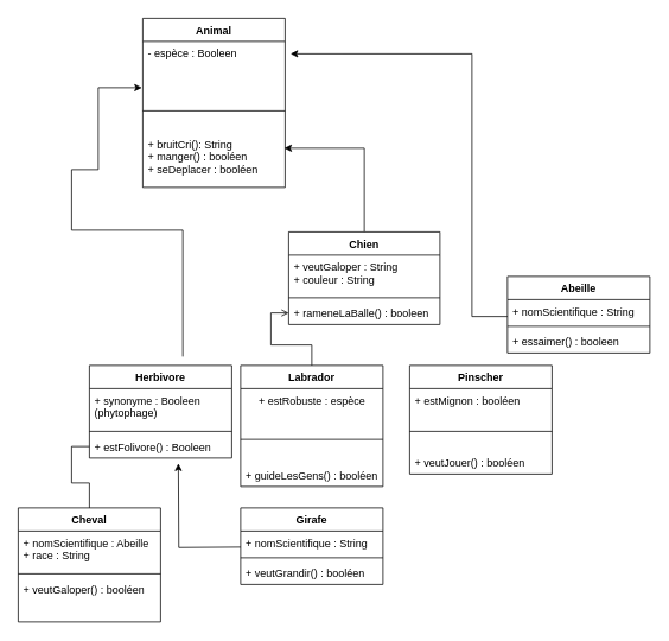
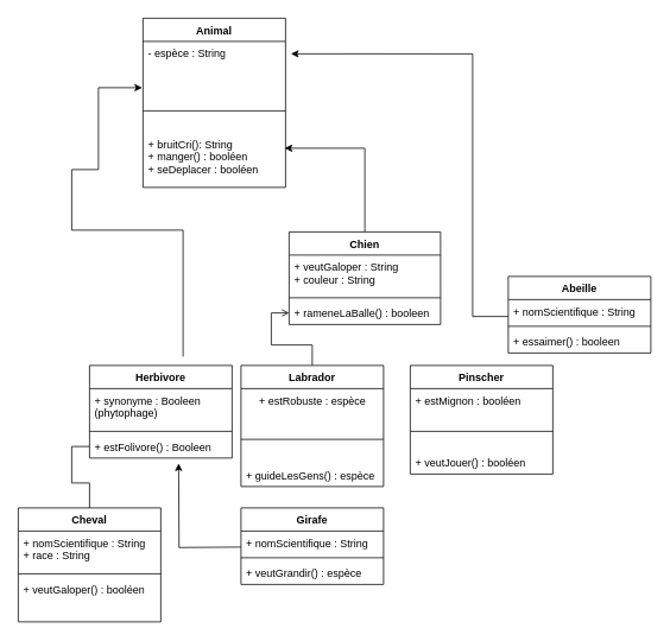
  <mxCell id="0" />
  <mxCell id="1" parent="0" />
  <mxCell id="2" style="edgeStyle=orthogonalEdgeStyle;rounded=0;orthogonalLoop=1;jettySize=auto;html=1;exitX=0.5;exitY=0;exitDx=0;exitDy=0;" parent="1" edge="1"><mxGeometry relative="1" as="geometry"><mxPoint x="200" y="520" as="targetPoint" /><mxPoint x="270" y="614" as="sourcePoint" /></mxGeometry></mxCell>
  <mxCell id="3" style="edgeStyle=orthogonalEdgeStyle;rounded=0;orthogonalLoop=1;jettySize=auto;html=1;exitX=0.5;exitY=0;exitDx=0;exitDy=0;entryX=-0.006;entryY=0.963;entryDx=0;entryDy=0;entryPerimeter=0;" parent="1" target="6" edge="1"><mxGeometry relative="1" as="geometry"><mxPoint x="205" y="400" as="sourcePoint" /><mxPoint x="180" y="190" as="targetPoint" /><Array as="points"><mxPoint x="205" y="258" /><mxPoint x="80" y="258" /><mxPoint x="80" y="190" /><mxPoint x="110" y="190" /><mxPoint x="110" y="98" /></Array></mxGeometry></mxCell>
  <mxCell id="4" style="edgeStyle=orthogonalEdgeStyle;rounded=0;orthogonalLoop=1;jettySize=auto;html=1;entryX=1.038;entryY=0.259;entryDx=0;entryDy=0;entryPerimeter=0;" parent="1" target="6" edge="1"><mxGeometry relative="1" as="geometry"><mxPoint x="570" y="355" as="sourcePoint" /><mxPoint x="474" y="115" as="targetPoint" /><Array as="points"><mxPoint x="530" y="355" /><mxPoint x="530" y="60" /></Array></mxGeometry></mxCell>
  <mxCell id="5" value="Animal" style="swimlane;fontStyle=1;align=center;verticalAlign=top;childLayout=stackLayout;horizontal=1;startSize=26;horizontalStack=0;resizeParent=1;resizeParentMax=0;resizeLast=0;collapsible=1;marginBottom=0;whiteSpace=wrap;html=1;" vertex="1" parent="1"><mxGeometry x="160" y="20" width="160" height="190" as="geometry" /></mxCell>
- <mxCell id="6" value="- espèce : Booleen&lt;br&gt;&lt;br&gt;" style="text;strokeColor=none;fillColor=none;align=left;verticalAlign=top;spacingLeft=4;spacingRight=4;overflow=hidden;rotatable=0;points=[[0,0.5],[1,0.5]];portConstraint=eastwest;whiteSpace=wrap;html=1;" vertex="1" parent="5"><mxGeometry y="26" width="160" height="54" as="geometry" /></mxCell>
+ <mxCell id="6" value="- espèce : String&lt;br&gt;&lt;br&gt;" style="text;strokeColor=none;fillColor=none;align=left;verticalAlign=top;spacingLeft=4;spacingRight=4;overflow=hidden;rotatable=0;points=[[0,0.5],[1,0.5]];portConstraint=eastwest;whiteSpace=wrap;html=1;" vertex="1" parent="5"><mxGeometry y="26" width="160" height="54" as="geometry" /></mxCell>
  <mxCell id="7" value="" style="line;strokeWidth=1;fillColor=none;align=left;verticalAlign=middle;spacingTop=-1;spacingLeft=3;spacingRight=3;rotatable=0;labelPosition=right;points=[];portConstraint=eastwest;strokeColor=inherit;" vertex="1" parent="5"><mxGeometry y="80" width="160" height="48" as="geometry" /></mxCell>
  <mxCell id="8" value="+ bruitCri(): String&lt;br&gt;+ manger() : booléen&lt;br&gt;+ seDeplacer : booléen" style="text;strokeColor=none;fillColor=none;align=left;verticalAlign=top;spacingLeft=4;spacingRight=4;overflow=hidden;rotatable=0;points=[[0,0.5],[1,0.5]];portConstraint=eastwest;whiteSpace=wrap;html=1;" vertex="1" parent="5"><mxGeometry y="128" width="160" height="62" as="geometry" /></mxCell>
  <mxCell id="9" style="edgeStyle=orthogonalEdgeStyle;rounded=0;orthogonalLoop=1;jettySize=auto;html=1;entryX=0.994;entryY=0.29;entryDx=0;entryDy=0;entryPerimeter=0;" edge="1" parent="1" source="10" target="8"><mxGeometry relative="1" as="geometry" /></mxCell>
  <mxCell id="10" value="Chien" style="swimlane;fontStyle=1;align=center;verticalAlign=top;childLayout=stackLayout;horizontal=1;startSize=26;horizontalStack=0;resizeParent=1;resizeParentMax=0;resizeLast=0;collapsible=1;marginBottom=0;whiteSpace=wrap;html=1;" vertex="1" parent="1"><mxGeometry x="324" y="260" width="170" height="104" as="geometry" /></mxCell>
  <mxCell id="11" value="+ veutGaloper : String&lt;br&gt;+ couleur : String" style="text;strokeColor=none;fillColor=none;align=left;verticalAlign=top;spacingLeft=4;spacingRight=4;overflow=hidden;rotatable=0;points=[[0,0.5],[1,0.5]];portConstraint=eastwest;whiteSpace=wrap;html=1;" vertex="1" parent="10"><mxGeometry y="26" width="170" height="44" as="geometry" /></mxCell>
  <mxCell id="12" value="" style="line;strokeWidth=1;fillColor=none;align=left;verticalAlign=middle;spacingTop=-1;spacingLeft=3;spacingRight=3;rotatable=0;labelPosition=right;points=[];portConstraint=eastwest;strokeColor=inherit;" vertex="1" parent="10"><mxGeometry y="70" width="170" height="8" as="geometry" /></mxCell>
  <mxCell id="13" value="+ rameneLaBalle() : booleen" style="text;strokeColor=none;fillColor=none;align=left;verticalAlign=top;spacingLeft=4;spacingRight=4;overflow=hidden;rotatable=0;points=[[0,0.5],[1,0.5]];portConstraint=eastwest;whiteSpace=wrap;html=1;" vertex="1" parent="10"><mxGeometry y="78" width="170" height="26" as="geometry" /></mxCell>
  <mxCell id="14" value="Abeille" style="swimlane;fontStyle=1;align=center;verticalAlign=top;childLayout=stackLayout;horizontal=1;startSize=26;horizontalStack=0;resizeParent=1;resizeParentMax=0;resizeLast=0;collapsible=1;marginBottom=0;whiteSpace=wrap;html=1;" vertex="1" parent="1"><mxGeometry x="570" y="310" width="160" height="86" as="geometry" /></mxCell>
  <mxCell id="15" value="+ nomScientifique : String" style="text;strokeColor=none;fillColor=none;align=left;verticalAlign=top;spacingLeft=4;spacingRight=4;overflow=hidden;rotatable=0;points=[[0,0.5],[1,0.5]];portConstraint=eastwest;whiteSpace=wrap;html=1;" vertex="1" parent="14"><mxGeometry y="26" width="160" height="26" as="geometry" /></mxCell>
  <mxCell id="16" value="" style="line;strokeWidth=1;fillColor=none;align=left;verticalAlign=middle;spacingTop=-1;spacingLeft=3;spacingRight=3;rotatable=0;labelPosition=right;points=[];portConstraint=eastwest;strokeColor=inherit;" vertex="1" parent="14"><mxGeometry y="52" width="160" height="8" as="geometry" /></mxCell>
  <mxCell id="17" value="+ essaimer() : booleen" style="text;strokeColor=none;fillColor=none;align=left;verticalAlign=top;spacingLeft=4;spacingRight=4;overflow=hidden;rotatable=0;points=[[0,0.5],[1,0.5]];portConstraint=eastwest;whiteSpace=wrap;html=1;" vertex="1" parent="14"><mxGeometry y="60" width="160" height="26" as="geometry" /></mxCell>
  <mxCell id="18" style="edgeStyle=orthogonalEdgeStyle;rounded=0;orthogonalLoop=1;jettySize=auto;html=1;entryX=0;entryY=0.5;entryDx=0;entryDy=0;endArrow=open;" edge="1" parent="1" source="19" target="13"><mxGeometry relative="1" as="geometry" /></mxCell>
  <mxCell id="19" value="Labrador" style="swimlane;fontStyle=1;align=center;verticalAlign=top;childLayout=stackLayout;horizontal=1;startSize=26;horizontalStack=0;resizeParent=1;resizeParentMax=0;resizeLast=0;collapsible=1;marginBottom=0;whiteSpace=wrap;html=1;" vertex="1" parent="1"><mxGeometry x="270" y="410" width="160" height="136" as="geometry" /></mxCell>
  <mxCell id="20" value="+ estRobuste : espèce" style="text;html=1;align=center;verticalAlign=middle;resizable=0;points=[];autosize=1;strokeColor=none;fillColor=none;" vertex="1" parent="19"><mxGeometry y="26" width="160" height="30" as="geometry" /></mxCell>
  <mxCell id="21" value="" style="line;strokeWidth=1;fillColor=none;align=left;verticalAlign=middle;spacingTop=-1;spacingLeft=3;spacingRight=3;rotatable=0;labelPosition=right;points=[];portConstraint=eastwest;strokeColor=inherit;" vertex="1" parent="19"><mxGeometry y="56" width="160" height="54" as="geometry" /></mxCell>
- <mxCell id="22" value="+ guideLesGens() : booléen" style="text;strokeColor=none;fillColor=none;align=left;verticalAlign=top;spacingLeft=4;spacingRight=4;overflow=hidden;rotatable=0;points=[[0,0.5],[1,0.5]];portConstraint=eastwest;whiteSpace=wrap;html=1;" vertex="1" parent="19"><mxGeometry y="110" width="160" height="26" as="geometry" /></mxCell>
+ <mxCell id="22" value="+ guideLesGens() : espèce" style="text;strokeColor=none;fillColor=none;align=left;verticalAlign=top;spacingLeft=4;spacingRight=4;overflow=hidden;rotatable=0;points=[[0,0.5],[1,0.5]];portConstraint=eastwest;whiteSpace=wrap;html=1;" vertex="1" parent="19"><mxGeometry y="110" width="160" height="26" as="geometry" /></mxCell>
  <mxCell id="23" value="Pinscher" style="swimlane;fontStyle=1;align=center;verticalAlign=top;childLayout=stackLayout;horizontal=1;startSize=26;horizontalStack=0;resizeParent=1;resizeParentMax=0;resizeLast=0;collapsible=1;marginBottom=0;whiteSpace=wrap;html=1;" vertex="1" parent="1"><mxGeometry x="460" y="410" width="160" height="122" as="geometry" /></mxCell>
  <mxCell id="24" value="+ estMignon : booléen" style="text;strokeColor=none;fillColor=none;align=left;verticalAlign=top;spacingLeft=4;spacingRight=4;overflow=hidden;rotatable=0;points=[[0,0.5],[1,0.5]];portConstraint=eastwest;whiteSpace=wrap;html=1;" vertex="1" parent="23"><mxGeometry y="26" width="160" height="26" as="geometry" /></mxCell>
  <mxCell id="25" value="" style="line;strokeWidth=1;fillColor=none;align=left;verticalAlign=middle;spacingTop=-1;spacingLeft=3;spacingRight=3;rotatable=0;labelPosition=right;points=[];portConstraint=eastwest;strokeColor=inherit;" vertex="1" parent="23"><mxGeometry y="52" width="160" height="44" as="geometry" /></mxCell>
  <mxCell id="26" value="+ veutJouer() : booléen" style="text;strokeColor=none;fillColor=none;align=left;verticalAlign=top;spacingLeft=4;spacingRight=4;overflow=hidden;rotatable=0;points=[[0,0.5],[1,0.5]];portConstraint=eastwest;whiteSpace=wrap;html=1;" vertex="1" parent="23"><mxGeometry y="96" width="160" height="26" as="geometry" /></mxCell>
  <mxCell id="27" value="Herbivore" style="swimlane;fontStyle=1;align=center;verticalAlign=top;childLayout=stackLayout;horizontal=1;startSize=26;horizontalStack=0;resizeParent=1;resizeParentMax=0;resizeLast=0;collapsible=1;marginBottom=0;whiteSpace=wrap;html=1;" vertex="1" parent="1"><mxGeometry x="100" y="410" width="160" height="104" as="geometry" /></mxCell>
  <mxCell id="28" value="+ synonyme : Booleen (phytophage)" style="text;strokeColor=none;fillColor=none;align=left;verticalAlign=top;spacingLeft=4;spacingRight=4;overflow=hidden;rotatable=0;points=[[0,0.5],[1,0.5]];portConstraint=eastwest;whiteSpace=wrap;html=1;" vertex="1" parent="27"><mxGeometry y="26" width="160" height="44" as="geometry" /></mxCell>
  <mxCell id="29" value="" style="line;strokeWidth=1;fillColor=none;align=left;verticalAlign=middle;spacingTop=-1;spacingLeft=3;spacingRight=3;rotatable=0;labelPosition=right;points=[];portConstraint=eastwest;strokeColor=inherit;" vertex="1" parent="27"><mxGeometry y="70" width="160" height="8" as="geometry" /></mxCell>
  <mxCell id="30" value="+ estFolivore() : Booleen" style="text;strokeColor=none;fillColor=none;align=left;verticalAlign=top;spacingLeft=4;spacingRight=4;overflow=hidden;rotatable=0;points=[[0,0.5],[1,0.5]];portConstraint=eastwest;whiteSpace=wrap;html=1;" vertex="1" parent="27"><mxGeometry y="78" width="160" height="26" as="geometry" /></mxCell>
  <mxCell id="31" value="Girafe" style="swimlane;fontStyle=1;align=center;verticalAlign=top;childLayout=stackLayout;horizontal=1;startSize=26;horizontalStack=0;resizeParent=1;resizeParentMax=0;resizeLast=0;collapsible=1;marginBottom=0;whiteSpace=wrap;html=1;" vertex="1" parent="1"><mxGeometry x="270" y="570" width="160" height="86" as="geometry" /></mxCell>
  <mxCell id="32" value="+ nomScientifique : String" style="text;strokeColor=none;fillColor=none;align=left;verticalAlign=top;spacingLeft=4;spacingRight=4;overflow=hidden;rotatable=0;points=[[0,0.5],[1,0.5]];portConstraint=eastwest;whiteSpace=wrap;html=1;" vertex="1" parent="31"><mxGeometry y="26" width="160" height="26" as="geometry" /></mxCell>
  <mxCell id="33" value="" style="line;strokeWidth=1;fillColor=none;align=left;verticalAlign=middle;spacingTop=-1;spacingLeft=3;spacingRight=3;rotatable=0;labelPosition=right;points=[];portConstraint=eastwest;strokeColor=inherit;" vertex="1" parent="31"><mxGeometry y="52" width="160" height="8" as="geometry" /></mxCell>
- <mxCell id="34" value="+ veutGrandir() : booléen" style="text;strokeColor=none;fillColor=none;align=left;verticalAlign=top;spacingLeft=4;spacingRight=4;overflow=hidden;rotatable=0;points=[[0,0.5],[1,0.5]];portConstraint=eastwest;whiteSpace=wrap;html=1;" vertex="1" parent="31"><mxGeometry y="60" width="160" height="26" as="geometry" /></mxCell>
+ <mxCell id="34" value="+ veutGrandir() : espèce" style="text;strokeColor=none;fillColor=none;align=left;verticalAlign=top;spacingLeft=4;spacingRight=4;overflow=hidden;rotatable=0;points=[[0,0.5],[1,0.5]];portConstraint=eastwest;whiteSpace=wrap;html=1;" vertex="1" parent="31"><mxGeometry y="60" width="160" height="26" as="geometry" /></mxCell>
  <mxCell id="35" style="edgeStyle=orthogonalEdgeStyle;rounded=0;orthogonalLoop=1;jettySize=auto;html=1;entryX=0;entryY=0.5;entryDx=0;entryDy=0;endArrow=none;" edge="1" parent="1" source="36" target="30"><mxGeometry relative="1" as="geometry" /></mxCell>
  <mxCell id="36" value="Cheval" style="swimlane;fontStyle=1;align=center;verticalAlign=top;childLayout=stackLayout;horizontal=1;startSize=26;horizontalStack=0;resizeParent=1;resizeParentMax=0;resizeLast=0;collapsible=1;marginBottom=0;whiteSpace=wrap;html=1;" vertex="1" parent="1"><mxGeometry x="20" y="570" width="160" height="128" as="geometry" /></mxCell>
- <mxCell id="37" value="+ nomScientifique : Abeille&lt;br&gt;+ race : String" style="text;strokeColor=none;fillColor=none;align=left;verticalAlign=top;spacingLeft=4;spacingRight=4;overflow=hidden;rotatable=0;points=[[0,0.5],[1,0.5]];portConstraint=eastwest;whiteSpace=wrap;html=1;" vertex="1" parent="36"><mxGeometry y="26" width="160" height="44" as="geometry" /></mxCell>
+ <mxCell id="37" value="+ nomScientifique : String&lt;br&gt;+ race : String" style="text;strokeColor=none;fillColor=none;align=left;verticalAlign=top;spacingLeft=4;spacingRight=4;overflow=hidden;rotatable=0;points=[[0,0.5],[1,0.5]];portConstraint=eastwest;whiteSpace=wrap;html=1;" vertex="1" parent="36"><mxGeometry y="26" width="160" height="44" as="geometry" /></mxCell>
  <mxCell id="38" value="" style="line;strokeWidth=1;fillColor=none;align=left;verticalAlign=middle;spacingTop=-1;spacingLeft=3;spacingRight=3;rotatable=0;labelPosition=right;points=[];portConstraint=eastwest;strokeColor=inherit;" vertex="1" parent="36"><mxGeometry y="70" width="160" height="8" as="geometry" /></mxCell>
  <mxCell id="39" value="+ veutGaloper() : booléen" style="text;strokeColor=none;fillColor=none;align=left;verticalAlign=top;spacingLeft=4;spacingRight=4;overflow=hidden;rotatable=0;points=[[0,0.5],[1,0.5]];portConstraint=eastwest;whiteSpace=wrap;html=1;" vertex="1" parent="36"><mxGeometry y="78" width="160" height="50" as="geometry" /></mxCell>
